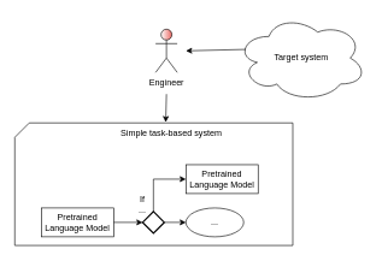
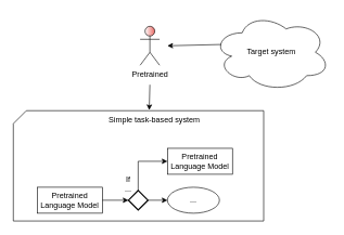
  <mxCell id="0" />
  <mxCell id="1" parent="0" />
  <mxCell id="2" value="" style="verticalLabelPosition=bottom;verticalAlign=top;html=1;shape=card;whiteSpace=wrap;size=20;arcSize=12;fillColor=none;gradientColor=#ffffff;gradientDirection=east;" parent="1" vertex="1"><mxGeometry x="20" y="170" width="385" height="170" as="geometry" /></mxCell>
  <mxCell id="3" style="edgeStyle=orthogonalEdgeStyle;rounded=0;orthogonalLoop=1;jettySize=auto;html=1;exitX=1;exitY=0.5;exitDx=0;exitDy=0;entryX=0;entryY=0.5;entryDx=0;entryDy=0;entryPerimeter=0;" parent="1" source="4" target="9" edge="1"><mxGeometry relative="1" as="geometry" /></mxCell>
  <mxCell id="4" value="&lt;div&gt;Pretrained&lt;/div&gt;&lt;div&gt;Language Model&lt;br&gt;&lt;/div&gt;" style="rounded=0;whiteSpace=wrap;html=1;gradientColor=#ffffff;fillColor=none;gradientDirection=east;" parent="1" vertex="1"><mxGeometry x="57" y="288" width="100" height="40" as="geometry" /></mxCell>
  <mxCell id="5" value="Target system" style="ellipse;shape=cloud;whiteSpace=wrap;html=1;" parent="1" vertex="1"><mxGeometry x="327" y="20" width="180" height="120" as="geometry" /></mxCell>
- <mxCell id="6" value="Engineer" style="shape=umlActor;verticalLabelPosition=bottom;verticalAlign=top;html=1;outlineConnect=0;fillColor=#EA6B66;gradientColor=#ffffff;gradientDirection=west;" parent="1" vertex="1"><mxGeometry x="215" y="40" width="30" height="60" as="geometry" /></mxCell>
+ <mxCell id="6" value="Pretrained" style="shape=umlActor;verticalLabelPosition=bottom;verticalAlign=top;html=1;outlineConnect=0;fillColor=#EA6B66;gradientColor=#ffffff;gradientDirection=west;" parent="1" vertex="1"><mxGeometry x="215" y="40" width="30" height="60" as="geometry" /></mxCell>
  <mxCell id="7" value="" style="endArrow=classic;html=1;rounded=0;exitX=0.07;exitY=0.4;exitDx=0;exitDy=0;exitPerimeter=0;" parent="1" source="5" edge="1"><mxGeometry width="50" height="50" relative="1" as="geometry"><mxPoint x="267" y="180" as="sourcePoint" /><mxPoint x="257" y="70" as="targetPoint" /></mxGeometry></mxCell>
  <mxCell id="8" value="" style="endArrow=classic;html=1;rounded=0;entryX=0.46;entryY=-0.033;entryDx=0;entryDy=0;entryPerimeter=0;" parent="1" target="14" edge="1"><mxGeometry width="50" height="50" relative="1" as="geometry"><mxPoint x="230" y="130" as="sourcePoint" /><mxPoint x="67" y="200" as="targetPoint" /></mxGeometry></mxCell>
  <mxCell id="9" value="" style="strokeWidth=2;html=1;shape=mxgraph.flowchart.decision;whiteSpace=wrap;fillColor=none;gradientColor=#ffffff;gradientDirection=east;" parent="1" vertex="1"><mxGeometry x="197" y="293" width="30" height="30" as="geometry" /></mxCell>
  <mxCell id="10" value="..." style="ellipse;whiteSpace=wrap;html=1;fillColor=none;gradientColor=#ffffff;gradientDirection=east;" parent="1" vertex="1"><mxGeometry x="257" y="288" width="80" height="40" as="geometry" /></mxCell>
  <mxCell id="11" value="" style="endArrow=classic;html=1;rounded=0;exitX=1;exitY=0.5;exitDx=0;exitDy=0;exitPerimeter=0;entryX=0;entryY=0.5;entryDx=0;entryDy=0;" parent="1" source="9" target="10" edge="1"><mxGeometry width="50" height="50" relative="1" as="geometry"><mxPoint x="207" y="208" as="sourcePoint" /><mxPoint x="257" y="158" as="targetPoint" /></mxGeometry></mxCell>
  <mxCell id="12" value="&lt;div&gt;Pretrained&lt;/div&gt;&lt;div&gt;Language Model&lt;br&gt;&lt;/div&gt;" style="rounded=0;whiteSpace=wrap;html=1;gradientColor=#ffffff;fillColor=none;gradientDirection=east;" parent="1" vertex="1"><mxGeometry x="257" y="228" width="100" height="40" as="geometry" /></mxCell>
  <mxCell id="13" value="" style="endArrow=classic;html=1;rounded=0;exitX=0.5;exitY=0;exitDx=0;exitDy=0;exitPerimeter=0;entryX=0;entryY=0.5;entryDx=0;entryDy=0;" parent="1" source="9" target="12" edge="1"><mxGeometry width="50" height="50" relative="1" as="geometry"><mxPoint x="207" y="208" as="sourcePoint" /><mxPoint x="257" y="158" as="targetPoint" /><Array as="points"><mxPoint x="212" y="248" /></Array></mxGeometry></mxCell>
  <mxCell id="14" value="Simple task-based system" style="text;html=1;strokeColor=none;fillColor=none;align=center;verticalAlign=middle;whiteSpace=wrap;rounded=0;" parent="1" vertex="1"><mxGeometry x="137" y="170" width="200" height="30" as="geometry" /></mxCell>
  <mxCell id="15" value="&lt;div&gt;If&lt;/div&gt;&lt;div&gt;...&lt;br&gt;&lt;/div&gt;" style="text;html=1;strokeColor=none;fillColor=none;align=center;verticalAlign=middle;whiteSpace=wrap;rounded=0;" vertex="1" parent="1"><mxGeometry x="167" y="268" width="60" height="30" as="geometry" /></mxCell>
